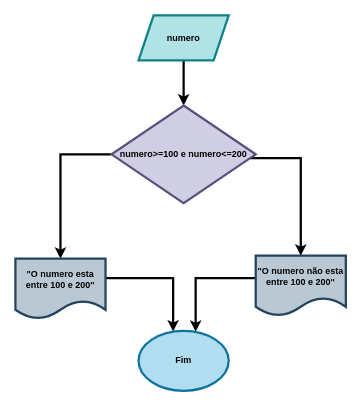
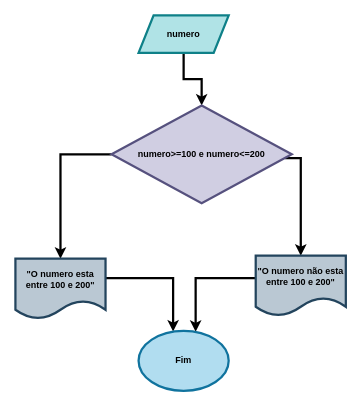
  <mxCell id="0" />
  <mxCell id="1" parent="0" />
  <mxCell id="2" value="" style="edgeStyle=orthogonalEdgeStyle;rounded=0;orthogonalLoop=1;jettySize=auto;html=1;strokeWidth=3;fontStyle=1" edge="1" parent="1" source="3" target="6"><mxGeometry relative="1" as="geometry" /></mxCell>
- <mxCell id="3" value="numero" style="shape=parallelogram;perimeter=parallelogramPerimeter;whiteSpace=wrap;html=1;fixedSize=1;strokeWidth=3;fontStyle=1;fillColor=#b0e3e6;strokeColor=#0e8088;" vertex="1" parent="1"><mxGeometry x="184" y="20" width="120" height="60" as="geometry" /></mxCell>
+ <mxCell id="3" value="numero" style="shape=parallelogram;perimeter=parallelogramPerimeter;whiteSpace=wrap;html=1;fixedSize=1;strokeWidth=3;fontStyle=1;fillColor=#b0e3e6;strokeColor=#0e8088;" vertex="1" parent="1"><mxGeometry x="184" y="20" width="120" height="50" as="geometry" /></mxCell>
  <mxCell id="4" value="" style="edgeStyle=orthogonalEdgeStyle;rounded=0;orthogonalLoop=1;jettySize=auto;html=1;strokeWidth=3;fontStyle=1" edge="1" parent="1" source="6" target="8"><mxGeometry relative="1" as="geometry"><Array as="points"><mxPoint x="80" y="205" /></Array></mxGeometry></mxCell>
  <mxCell id="5" value="" style="edgeStyle=orthogonalEdgeStyle;rounded=0;orthogonalLoop=1;jettySize=auto;html=1;strokeWidth=3;fontStyle=1" edge="1" parent="1" source="6" target="10"><mxGeometry relative="1" as="geometry"><Array as="points"><mxPoint x="400" y="210" /></Array></mxGeometry></mxCell>
- <mxCell id="6" value="numero&amp;gt;=100 e numero&amp;lt;=200" style="rhombus;whiteSpace=wrap;html=1;strokeWidth=3;fontStyle=1;fillColor=#d0cee2;strokeColor=#56517e;" vertex="1" parent="1"><mxGeometry x="148" y="140" width="192" height="130" as="geometry" /></mxCell>
+ <mxCell id="6" value="numero&amp;gt;=100 e numero&amp;lt;=200" style="rhombus;whiteSpace=wrap;html=1;strokeWidth=3;fontStyle=1;fillColor=#d0cee2;strokeColor=#56517e;" vertex="1" parent="1"><mxGeometry x="148" y="140" width="240" height="130" as="geometry" /></mxCell>
  <mxCell id="7" value="" style="edgeStyle=orthogonalEdgeStyle;rounded=0;orthogonalLoop=1;jettySize=auto;html=1;strokeWidth=3;fontStyle=1" edge="1" parent="1" source="8" target="11"><mxGeometry relative="1" as="geometry"><Array as="points"><mxPoint x="230" y="370" /></Array></mxGeometry></mxCell>
  <mxCell id="8" value="&quot;O numero esta entre 100 e 200&quot;" style="shape=document;whiteSpace=wrap;html=1;boundedLbl=1;strokeWidth=3;fontStyle=1;fillColor=#bac8d3;strokeColor=#23445d;" vertex="1" parent="1"><mxGeometry x="20" y="344" width="120" height="80" as="geometry" /></mxCell>
  <mxCell id="9" value="" style="edgeStyle=orthogonalEdgeStyle;rounded=0;orthogonalLoop=1;jettySize=auto;html=1;strokeWidth=3;fontStyle=1" edge="1" parent="1" source="10" target="11"><mxGeometry relative="1" as="geometry"><Array as="points"><mxPoint x="260" y="370" /></Array></mxGeometry></mxCell>
  <mxCell id="10" value="&quot;O numero não esta entre 100 e 200&quot;" style="shape=document;whiteSpace=wrap;html=1;boundedLbl=1;strokeWidth=3;fontStyle=1;fillColor=#bac8d3;strokeColor=#23445d;" vertex="1" parent="1"><mxGeometry x="340" y="340" width="120" height="80" as="geometry" /></mxCell>
  <mxCell id="11" value="Fim" style="ellipse;whiteSpace=wrap;html=1;strokeWidth=3;fontStyle=1;fillColor=#b1ddf0;strokeColor=#10739e;" vertex="1" parent="1"><mxGeometry x="184" y="440" width="120" height="80" as="geometry" /></mxCell>
